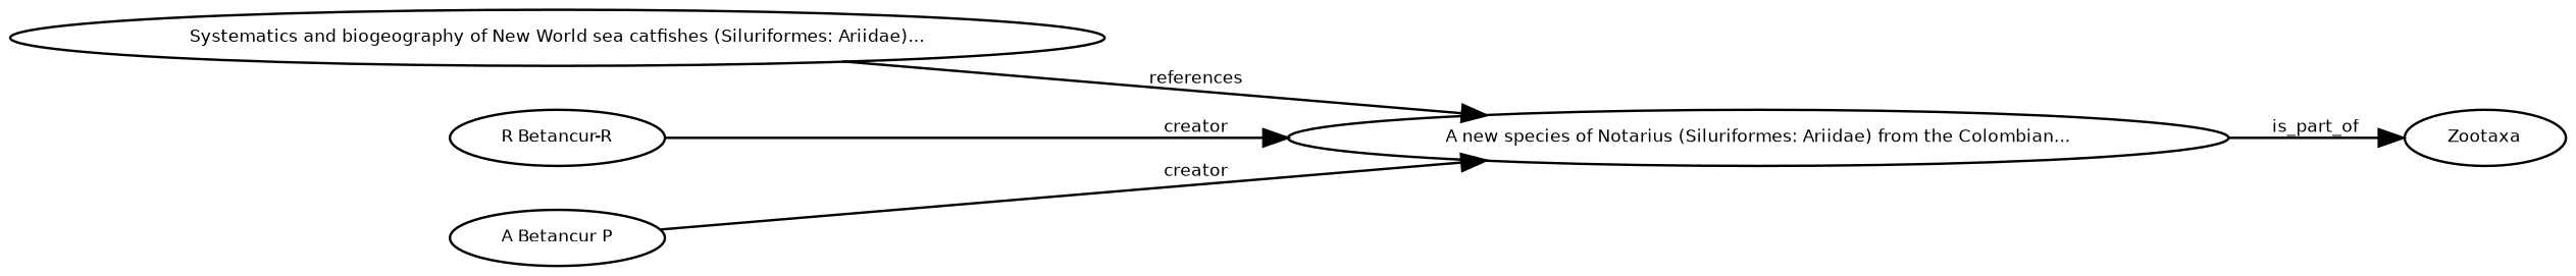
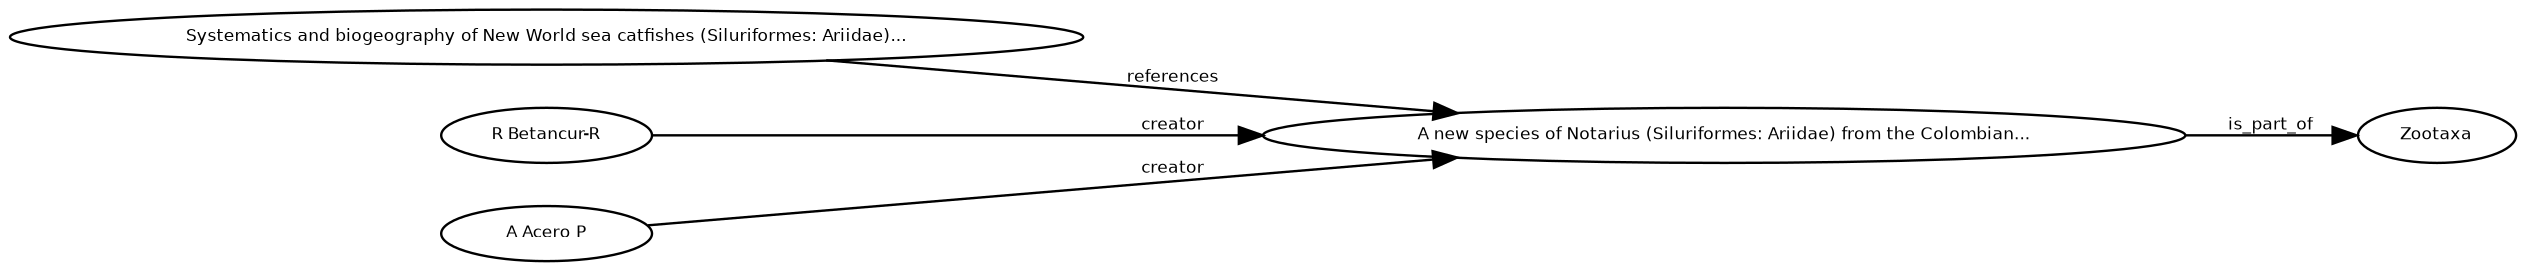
  digraph {
    rankdir=LR
    node [fontname=Helvetica fontsize=7]
    edge [fontname=Helvetica fontsize=7]
    n1 [height=0.27433100247 label="A new species of Notarius (Siluriformes: Ariidae) from the Colombian..." width=0.27433100247]
    n2 [height=0.27433100247 label=Zootaxa width=0.27433100247]
    n3 [height=0.27433100247 label="Systematics and biogeography of New World sea catfishes (Siluriformes: Ariidae)..." width=0.27433100247]
    n4 [height=0.27433100247 label="R Betancur-R" width=0.27433100247]
-   n5 [height=0.27433100247 label="A Betancur P" width=0.27433100247]
+   n5 [height=0.27433100247 label="A Acero P" width=0.27433100247]
    n1 -> n2 [label=is_part_of]
    n3 -> n1 [label=references]
    n4 -> n1 [label=creator]
    n5 -> n1 [label=creator]
  }
